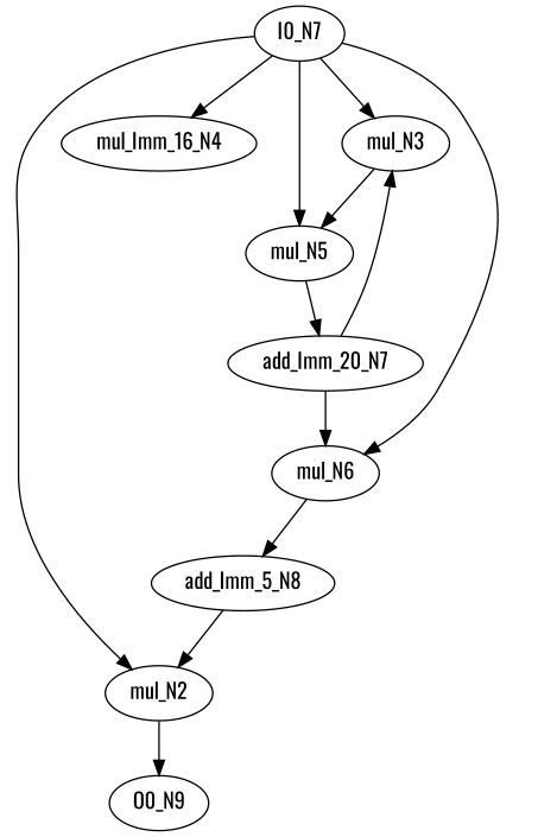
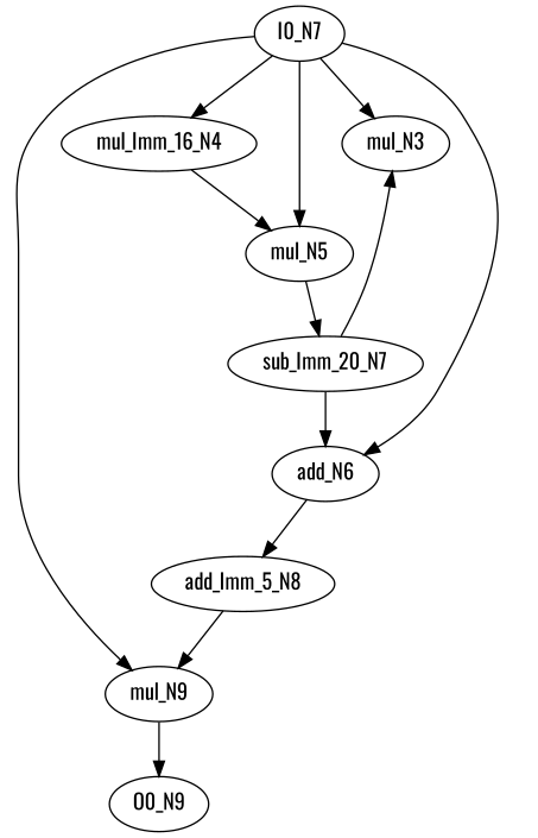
  digraph {
    fontname=Oswald
    node [color=black fontname=Oswald ntype=operation]
    edge [fontname=Oswald]
    n1 [label=add_Imm_5_N8]
-   n2 [label=mul_N2]
+   n2 [label=mul_N9]
    n3 [label=O0_N9 ntype=outvar]
    n4 [label=I0_N7 ntype=invar]
    n5 [label=mul_N3]
    n6 [label=mul_Imm_16_N4]
    n7 [label=mul_N5]
-   n8 [label=mul_N6]
-   n9 [label=add_Imm_20_N7]
+   n8 [label=add_N6]
+   n9 [label=sub_Imm_20_N7]
    n1 -> n2
    n2 -> n3
    n4 -> n2
    n4 -> n5
    n4 -> n6
    n4 -> n7
    n4 -> n8
-   n5 -> n7
+   n6 -> n7
    n7 -> n9
    n8 -> n1
    n9 -> n5
    n9 -> n8
  }
